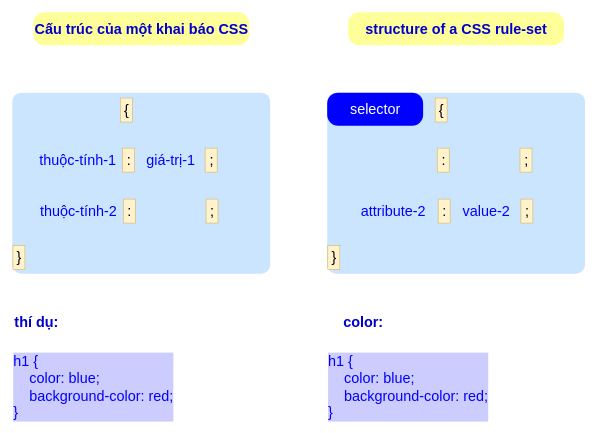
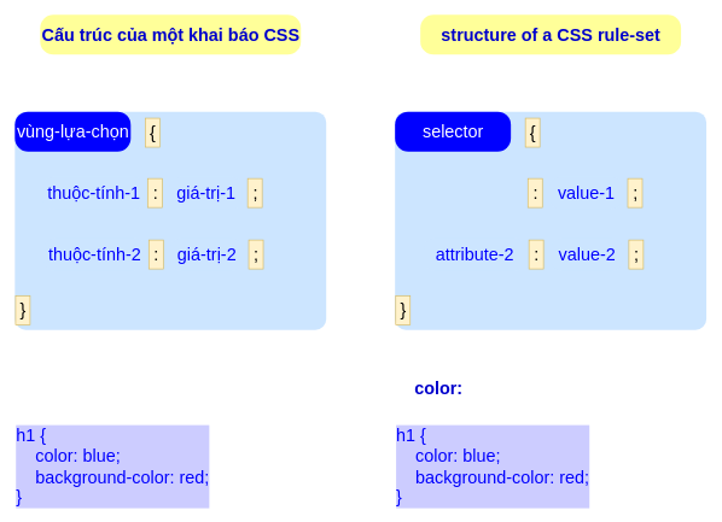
  <mxCell id="0" />
  <mxCell id="1" parent="0" />
  <mxCell id="2" value="" style="group" vertex="1" connectable="0" parent="1"><mxGeometry x="20" y="154" width="430" height="302" as="geometry" /></mxCell>
  <mxCell id="3" value="" style="group" vertex="1" connectable="0" parent="2"><mxGeometry width="430" height="302" as="geometry" /></mxCell>
  <mxCell id="4" value="" style="rounded=1;whiteSpace=wrap;html=1;fillColor=#CCE5FF;strokeColor=none;glass=0;comic=0;shadow=0;arcSize=5;" vertex="1" parent="3"><mxGeometry width="430" height="302" as="geometry" /></mxCell>
+ <mxCell id="5" value="&lt;span style=&quot;&quot;&gt;vùng-lựa-chọn&lt;/span&gt;" style="text;fontSize=24;align=center;verticalAlign=middle;html=1;labelBorderColor=none;labelBackgroundColor=none;fillColor=#0000FF;rounded=1;perimeterSpacing=3;arcSize=33;strokeColor=none;fontColor=#FFFFFF;" vertex="1" parent="3"><mxGeometry width="160" height="55" as="geometry" /></mxCell>
  <mxCell id="6" value="{" style="text;fontSize=24;align=center;verticalAlign=middle;html=1;labelBorderColor=none;labelBackgroundColor=none;fillColor=#fff2cc;strokeColor=#d6b656;" vertex="1" parent="3"><mxGeometry x="180" y="9" width="20" height="40" as="geometry" /></mxCell>
  <mxCell id="7" value="}" style="text;fontSize=24;align=center;verticalAlign=middle;html=1;labelBorderColor=none;labelBackgroundColor=none;fillColor=#fff2cc;strokeColor=#d6b656;" vertex="1" parent="3"><mxGeometry x="1" y="255" width="20" height="40" as="geometry" /></mxCell>
  <mxCell id="8" value="" style="group" vertex="1" connectable="0" parent="3"><mxGeometry x="38.5" y="90" width="303" height="210" as="geometry" /></mxCell>
  <mxCell id="9" value=":" style="text;fontSize=24;align=center;verticalAlign=middle;html=1;labelBorderColor=none;labelBackgroundColor=none;fillColor=#fff2cc;strokeColor=#d6b656;" vertex="1" parent="8"><mxGeometry x="145" y="2.5" width="20" height="40" as="geometry" /></mxCell>
  <mxCell id="10" value="thuộc-tính-1" style="text;fontSize=24;align=center;verticalAlign=middle;html=1;labelBorderColor=none;labelBackgroundColor=none;fillColor=#CCE5FF;rounded=1;perimeterSpacing=3;arcSize=33;strokeColor=none;fontColor=#0000FF;" vertex="1" parent="8"><mxGeometry width="140" height="45" as="geometry" /></mxCell>
  <mxCell id="11" value="giá-trị-1" style="text;fontSize=24;align=center;verticalAlign=middle;html=1;labelBorderColor=none;labelBackgroundColor=none;fillColor=#CCE5FF;rounded=1;perimeterSpacing=3;arcSize=33;strokeColor=none;fontColor=#0000FF;" vertex="1" parent="8"><mxGeometry x="175" width="100" height="45" as="geometry" /></mxCell>
  <mxCell id="12" value=";" style="text;fontSize=24;align=center;verticalAlign=middle;html=1;labelBorderColor=none;labelBackgroundColor=none;fillColor=#fff2cc;strokeColor=#d6b656;" vertex="1" parent="8"><mxGeometry x="283" y="2.5" width="20" height="40" as="geometry" /></mxCell>
  <mxCell id="13" value="" style="group" vertex="1" connectable="0" parent="3"><mxGeometry x="40" y="175" width="303" height="122" as="geometry" /></mxCell>
  <mxCell id="14" value=":" style="text;fontSize=24;align=center;verticalAlign=middle;html=1;labelBorderColor=none;labelBackgroundColor=none;fillColor=#fff2cc;strokeColor=#d6b656;" vertex="1" parent="13"><mxGeometry x="145" y="2.5" width="20" height="40" as="geometry" /></mxCell>
  <mxCell id="15" value="thuộc-tính-2" style="text;fontSize=24;align=center;verticalAlign=middle;html=1;labelBorderColor=none;labelBackgroundColor=none;fillColor=#CCE5FF;rounded=1;perimeterSpacing=3;arcSize=33;strokeColor=none;fontColor=#0000FF;" vertex="1" parent="13"><mxGeometry width="140" height="45" as="geometry" /></mxCell>
+ <mxCell id="16" value="giá-trị-2" style="text;fontSize=24;align=center;verticalAlign=middle;html=1;labelBorderColor=none;labelBackgroundColor=none;fillColor=#CCE5FF;rounded=1;perimeterSpacing=3;arcSize=33;strokeColor=none;fontColor=#0000FF;" vertex="1" parent="13"><mxGeometry x="175" width="100" height="45" as="geometry" /></mxCell>
  <mxCell id="17" value=";" style="text;fontSize=24;align=center;verticalAlign=middle;html=1;labelBorderColor=none;labelBackgroundColor=none;fillColor=#fff2cc;strokeColor=#d6b656;" vertex="1" parent="13"><mxGeometry x="283" y="2.5" width="20" height="40" as="geometry" /></mxCell>
  <mxCell id="18" value="" style="group" vertex="1" connectable="0" parent="1"><mxGeometry x="545" y="154" width="430" height="302" as="geometry" /></mxCell>
  <mxCell id="19" value="" style="group" vertex="1" connectable="0" parent="18"><mxGeometry width="430" height="302" as="geometry" /></mxCell>
  <mxCell id="20" value="" style="rounded=1;whiteSpace=wrap;html=1;fillColor=#CCE5FF;strokeColor=none;glass=0;comic=0;shadow=0;arcSize=5;" vertex="1" parent="19"><mxGeometry width="430" height="302" as="geometry" /></mxCell>
  <mxCell id="21" value="&lt;span&gt;selector&lt;/span&gt;" style="text;fontSize=24;align=center;verticalAlign=middle;html=1;labelBorderColor=none;labelBackgroundColor=none;fillColor=#0000FF;rounded=1;perimeterSpacing=3;arcSize=33;strokeColor=none;fontColor=#FFFFFF;" vertex="1" parent="19"><mxGeometry width="160" height="55" as="geometry" /></mxCell>
  <mxCell id="22" value="{" style="text;fontSize=24;align=center;verticalAlign=middle;html=1;labelBorderColor=none;labelBackgroundColor=none;fillColor=#fff2cc;strokeColor=#d6b656;" vertex="1" parent="19"><mxGeometry x="180" y="9" width="20" height="40" as="geometry" /></mxCell>
  <mxCell id="23" value="}" style="text;fontSize=24;align=center;verticalAlign=middle;html=1;labelBorderColor=none;labelBackgroundColor=none;fillColor=#fff2cc;strokeColor=#d6b656;" vertex="1" parent="19"><mxGeometry x="1" y="255" width="20" height="40" as="geometry" /></mxCell>
  <mxCell id="24" value="" style="group" vertex="1" connectable="0" parent="19"><mxGeometry x="38.5" y="90" width="303" height="210" as="geometry" /></mxCell>
  <mxCell id="25" value=":" style="text;fontSize=24;align=center;verticalAlign=middle;html=1;labelBorderColor=none;labelBackgroundColor=none;fillColor=#fff2cc;strokeColor=#d6b656;" vertex="1" parent="24"><mxGeometry x="145" y="2.5" width="20" height="40" as="geometry" /></mxCell>
+ <mxCell id="26" value="value-1" style="text;fontSize=24;align=center;verticalAlign=middle;html=1;labelBorderColor=none;labelBackgroundColor=none;fillColor=#CCE5FF;rounded=1;perimeterSpacing=3;arcSize=33;strokeColor=none;fontColor=#0000FF;" vertex="1" parent="24"><mxGeometry x="175" width="100" height="45" as="geometry" /></mxCell>
  <mxCell id="27" value=";" style="text;fontSize=24;align=center;verticalAlign=middle;html=1;labelBorderColor=none;labelBackgroundColor=none;fillColor=#fff2cc;strokeColor=#d6b656;" vertex="1" parent="24"><mxGeometry x="283" y="2.5" width="20" height="40" as="geometry" /></mxCell>
  <mxCell id="28" value="" style="group" vertex="1" connectable="0" parent="19"><mxGeometry x="40" y="175" width="303" height="122" as="geometry" /></mxCell>
  <mxCell id="29" value=":" style="text;fontSize=24;align=center;verticalAlign=middle;html=1;labelBorderColor=none;labelBackgroundColor=none;fillColor=#fff2cc;strokeColor=#d6b656;" vertex="1" parent="28"><mxGeometry x="145" y="2.5" width="20" height="40" as="geometry" /></mxCell>
  <mxCell id="30" value="attribute-2" style="text;fontSize=24;align=center;verticalAlign=middle;html=1;labelBorderColor=none;labelBackgroundColor=none;fillColor=#CCE5FF;rounded=1;perimeterSpacing=3;arcSize=33;strokeColor=none;fontColor=#0000FF;" vertex="1" parent="28"><mxGeometry width="140" height="45" as="geometry" /></mxCell>
  <mxCell id="31" value="value-2" style="text;fontSize=24;align=center;verticalAlign=middle;html=1;labelBorderColor=none;labelBackgroundColor=none;fillColor=#CCE5FF;rounded=1;perimeterSpacing=3;arcSize=33;strokeColor=none;fontColor=#0000FF;" vertex="1" parent="28"><mxGeometry x="175" width="100" height="45" as="geometry" /></mxCell>
  <mxCell id="32" value=";" style="text;fontSize=24;align=center;verticalAlign=middle;html=1;labelBorderColor=none;labelBackgroundColor=none;fillColor=#fff2cc;strokeColor=#d6b656;" vertex="1" parent="28"><mxGeometry x="283" y="2.5" width="20" height="40" as="geometry" /></mxCell>
  <mxCell id="33" value="Cấu trúc của một khai báo CSS" style="text;fontSize=24;align=center;verticalAlign=middle;html=1;labelBorderColor=none;labelBackgroundColor=none;fillColor=#FFFF99;rounded=1;perimeterSpacing=3;arcSize=33;strokeColor=none;fontColor=#0000CC;fontStyle=1" vertex="1" parent="1"><mxGeometry x="55" y="20" width="360" height="55" as="geometry" /></mxCell>
  <mxCell id="34" value="structure of a CSS rule-set" style="text;fontSize=24;align=center;verticalAlign=middle;html=1;labelBorderColor=none;labelBackgroundColor=none;fillColor=#FFFF99;rounded=1;perimeterSpacing=3;arcSize=33;strokeColor=none;fontColor=#0000CC;fontStyle=1" vertex="1" parent="1"><mxGeometry x="580" y="20" width="360" height="55" as="geometry" /></mxCell>
- <mxCell id="35" value="thí dụ:" style="text;fontSize=24;align=center;verticalAlign=middle;html=1;labelBorderColor=none;labelBackgroundColor=none;fillColor=none;rounded=1;perimeterSpacing=3;arcSize=33;strokeColor=none;fontColor=#0000CC;fontStyle=1" vertex="1" parent="1"><mxGeometry x="20" y="510" width="80" height="55" as="geometry" /></mxCell>
  <mxCell id="36" value="color:" style="text;fontSize=24;align=center;verticalAlign=middle;html=1;labelBorderColor=none;labelBackgroundColor=none;fillColor=none;rounded=1;perimeterSpacing=3;arcSize=33;strokeColor=none;fontColor=#0000CC;fontStyle=1" vertex="1" parent="1"><mxGeometry x="545" y="510" width="120" height="55" as="geometry" /></mxCell>
  <mxCell id="37" value="h1 {&lt;br&gt;&amp;nbsp; &amp;nbsp; color: blue;&lt;br&gt;&amp;nbsp; &amp;nbsp; background-color: red;&lt;br&gt;}" style="text;fontSize=24;align=left;verticalAlign=middle;html=1;fontColor=#0000FF;labelBorderColor=none;labelBackgroundColor=#CCCCFF;" vertex="1" parent="1"><mxGeometry x="545" y="590" width="270" height="110" as="geometry" /></mxCell>
  <mxCell id="38" value="h1 {&lt;br&gt;&amp;nbsp; &amp;nbsp; color: blue;&lt;br&gt;&amp;nbsp; &amp;nbsp; background-color: red;&lt;br&gt;}" style="text;fontSize=24;align=left;verticalAlign=middle;html=1;fontColor=#0000FF;labelBorderColor=none;labelBackgroundColor=#CCCCFF;" vertex="1" parent="1"><mxGeometry x="20" y="590" width="270" height="110" as="geometry" /></mxCell>
